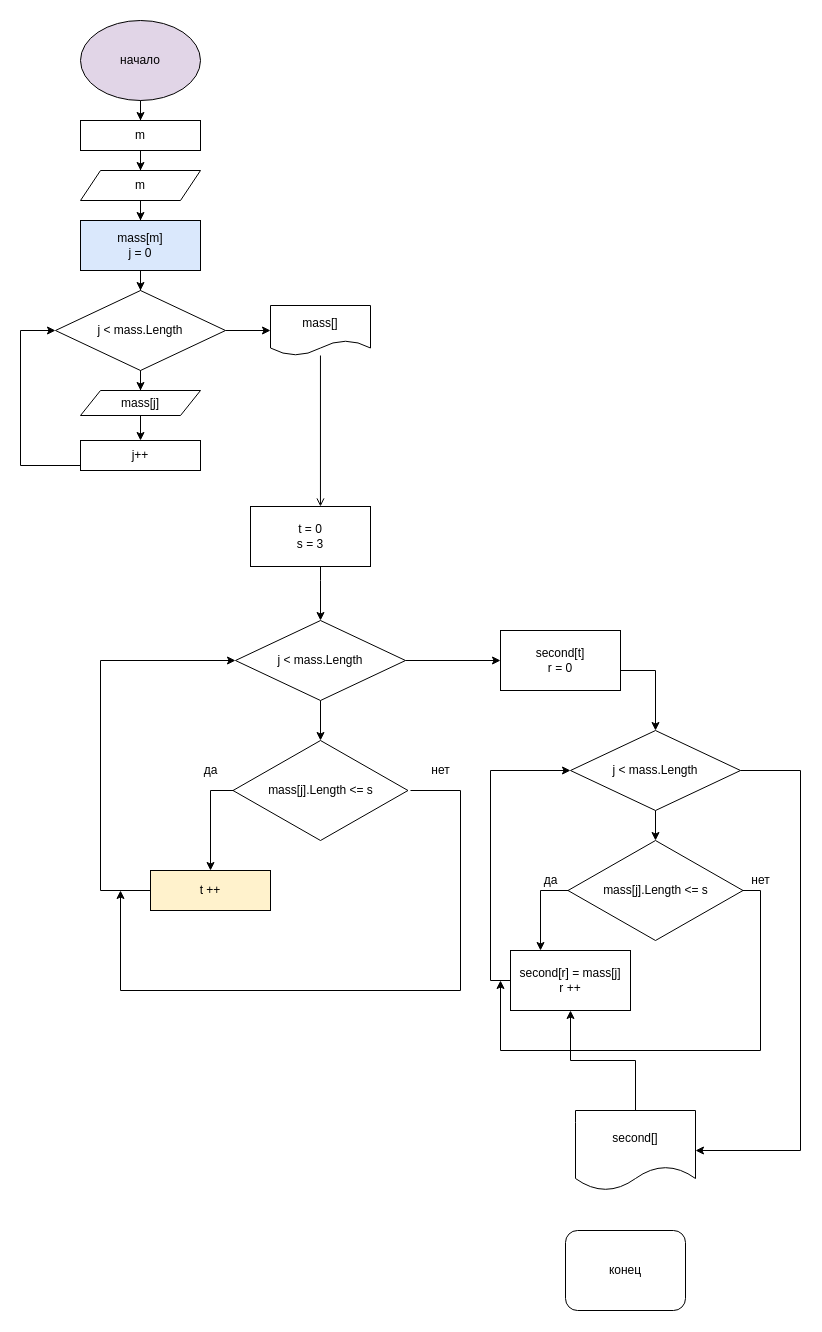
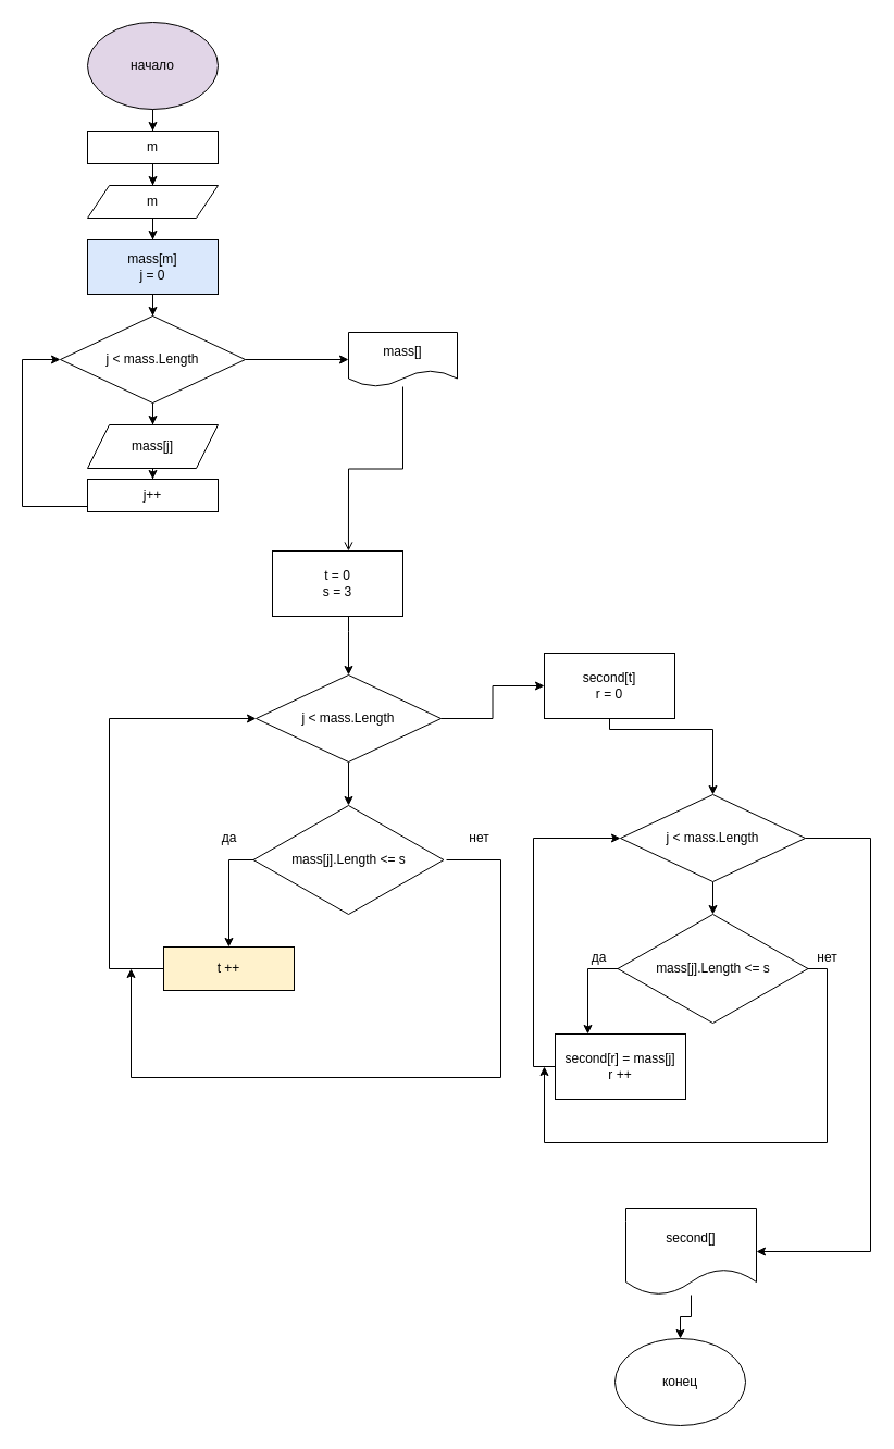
  <mxCell id="0" />
  <mxCell id="1" parent="0" />
  <mxCell id="2" style="edgeStyle=orthogonalEdgeStyle;rounded=0;orthogonalLoop=1;jettySize=auto;html=1;entryX=0.5;entryY=0;entryDx=0;entryDy=0;" edge="1" parent="1" source="3" target="5"><mxGeometry relative="1" as="geometry" /></mxCell>
  <mxCell id="3" value="начало" style="ellipse;whiteSpace=wrap;html=1;fillColor=#e1d5e7;" vertex="1" parent="1"><mxGeometry x="80" y="20" width="120" height="80" as="geometry" /></mxCell>
  <mxCell id="4" style="edgeStyle=orthogonalEdgeStyle;rounded=0;orthogonalLoop=1;jettySize=auto;html=1;entryX=0.5;entryY=0;entryDx=0;entryDy=0;" edge="1" parent="1" source="5" target="7"><mxGeometry relative="1" as="geometry" /></mxCell>
  <mxCell id="5" value="m" style="rounded=0;whiteSpace=wrap;html=1;" vertex="1" parent="1"><mxGeometry x="80" y="120" width="120" height="30" as="geometry" /></mxCell>
  <mxCell id="6" style="edgeStyle=orthogonalEdgeStyle;rounded=0;orthogonalLoop=1;jettySize=auto;html=1;entryX=0.5;entryY=0;entryDx=0;entryDy=0;" edge="1" parent="1" source="7" target="9"><mxGeometry relative="1" as="geometry" /></mxCell>
  <mxCell id="7" value="m" style="shape=parallelogram;perimeter=parallelogramPerimeter;whiteSpace=wrap;html=1;fixedSize=1;" vertex="1" parent="1"><mxGeometry x="80" y="170" width="120" height="30" as="geometry" /></mxCell>
  <mxCell id="8" style="edgeStyle=orthogonalEdgeStyle;rounded=0;orthogonalLoop=1;jettySize=auto;html=1;entryX=0.5;entryY=0;entryDx=0;entryDy=0;" edge="1" parent="1" source="9" target="12"><mxGeometry relative="1" as="geometry" /></mxCell>
  <mxCell id="9" value="mass[m]&lt;br&gt;j = 0" style="rounded=0;whiteSpace=wrap;html=1;fillColor=#dae8fc;" vertex="1" parent="1"><mxGeometry x="80" y="220" width="120" height="50" as="geometry" /></mxCell>
  <mxCell id="10" value="" style="edgeStyle=orthogonalEdgeStyle;rounded=0;orthogonalLoop=1;jettySize=auto;html=1;" edge="1" parent="1" source="12" target="14"><mxGeometry relative="1" as="geometry" /></mxCell>
  <mxCell id="11" style="edgeStyle=orthogonalEdgeStyle;rounded=0;orthogonalLoop=1;jettySize=auto;html=1;entryX=0;entryY=0.5;entryDx=0;entryDy=0;" edge="1" parent="1" source="12" target="18"><mxGeometry relative="1" as="geometry" /></mxCell>
  <mxCell id="12" value="j &amp;lt; mass.Length" style="rhombus;whiteSpace=wrap;html=1;" vertex="1" parent="1"><mxGeometry x="55" y="290" width="170" height="80" as="geometry" /></mxCell>
  <mxCell id="13" value="" style="edgeStyle=orthogonalEdgeStyle;rounded=0;orthogonalLoop=1;jettySize=auto;html=1;" edge="1" parent="1" source="14" target="16"><mxGeometry relative="1" as="geometry" /></mxCell>
- <mxCell id="14" value="mass[j]" style="shape=parallelogram;perimeter=parallelogramPerimeter;whiteSpace=wrap;html=1;fixedSize=1;" vertex="1" parent="1"><mxGeometry x="80" y="390" width="120" height="25" as="geometry" /></mxCell>
+ <mxCell id="14" value="mass[j]" style="shape=parallelogram;perimeter=parallelogramPerimeter;whiteSpace=wrap;html=1;fixedSize=1;" vertex="1" parent="1"><mxGeometry x="80" y="390" width="120" height="40" as="geometry" /></mxCell>
  <mxCell id="15" style="edgeStyle=orthogonalEdgeStyle;rounded=0;orthogonalLoop=1;jettySize=auto;html=1;entryX=0;entryY=0.5;entryDx=0;entryDy=0;" edge="1" parent="1" source="16" target="12"><mxGeometry relative="1" as="geometry"><mxPoint x="50" y="320" as="targetPoint" /><Array as="points"><mxPoint x="20" y="465" /><mxPoint x="20" y="330" /></Array></mxGeometry></mxCell>
  <mxCell id="16" value="j++" style="rounded=0;whiteSpace=wrap;html=1;" vertex="1" parent="1"><mxGeometry x="80" y="440" width="120" height="30" as="geometry" /></mxCell>
  <mxCell id="17" style="edgeStyle=orthogonalEdgeStyle;rounded=0;orthogonalLoop=1;jettySize=auto;html=1;entryX=0.583;entryY=0;entryDx=0;entryDy=0;entryPerimeter=0;endArrow=open;" edge="1" parent="1" source="18" target="20"><mxGeometry relative="1" as="geometry" /></mxCell>
- <mxCell id="18" value="mass[]" style="shape=document;whiteSpace=wrap;html=1;boundedLbl=1;" vertex="1" parent="1"><mxGeometry x="270" y="305" width="100" height="50" as="geometry" /></mxCell>
+ <mxCell id="18" value="mass[]" style="shape=document;whiteSpace=wrap;html=1;boundedLbl=1;" vertex="1" parent="1"><mxGeometry x="320" y="305" width="100" height="50" as="geometry" /></mxCell>
  <mxCell id="19" value="" style="edgeStyle=orthogonalEdgeStyle;rounded=0;orthogonalLoop=1;jettySize=auto;html=1;" edge="1" parent="1" source="20" target="23"><mxGeometry relative="1" as="geometry"><Array as="points"><mxPoint x="320" y="580" /><mxPoint x="320" y="580" /></Array></mxGeometry></mxCell>
  <mxCell id="20" value="t = 0&lt;br&gt;s = 3" style="rounded=0;whiteSpace=wrap;html=1;" vertex="1" parent="1"><mxGeometry x="250" y="506" width="120" height="60" as="geometry" /></mxCell>
  <mxCell id="21" value="" style="edgeStyle=orthogonalEdgeStyle;rounded=0;orthogonalLoop=1;jettySize=auto;html=1;" edge="1" parent="1" source="23" target="26"><mxGeometry relative="1" as="geometry" /></mxCell>
  <mxCell id="22" value="" style="edgeStyle=orthogonalEdgeStyle;rounded=0;orthogonalLoop=1;jettySize=auto;html=1;" edge="1" parent="1" source="23" target="32"><mxGeometry relative="1" as="geometry" /></mxCell>
  <mxCell id="23" value="j &amp;lt; mass.Length" style="rhombus;whiteSpace=wrap;html=1;" vertex="1" parent="1"><mxGeometry x="235" y="620" width="170" height="80" as="geometry" /></mxCell>
  <mxCell id="24" value="" style="edgeStyle=orthogonalEdgeStyle;rounded=0;orthogonalLoop=1;jettySize=auto;html=1;" edge="1" parent="1" source="26" target="28"><mxGeometry relative="1" as="geometry"><Array as="points"><mxPoint x="210" y="790" /></Array></mxGeometry></mxCell>
  <mxCell id="25" style="edgeStyle=orthogonalEdgeStyle;rounded=0;orthogonalLoop=1;jettySize=auto;html=1;" edge="1" parent="1"><mxGeometry relative="1" as="geometry"><mxPoint x="120" y="890" as="targetPoint" /><mxPoint x="410" y="790" as="sourcePoint" /><Array as="points"><mxPoint x="460" y="990" /><mxPoint x="120" y="990" /></Array></mxGeometry></mxCell>
  <mxCell id="26" value="mass[j].Length &amp;lt;= s" style="rhombus;whiteSpace=wrap;html=1;" vertex="1" parent="1"><mxGeometry x="232.5" y="740" width="175" height="100" as="geometry" /></mxCell>
  <mxCell id="27" style="edgeStyle=orthogonalEdgeStyle;rounded=0;orthogonalLoop=1;jettySize=auto;html=1;entryX=0;entryY=0.5;entryDx=0;entryDy=0;" edge="1" parent="1" source="28" target="23"><mxGeometry relative="1" as="geometry"><Array as="points"><mxPoint x="100" y="890" /><mxPoint x="100" y="660" /></Array></mxGeometry></mxCell>
  <mxCell id="28" value="t ++" style="rounded=0;whiteSpace=wrap;html=1;fillColor=#fff2cc;" vertex="1" parent="1"><mxGeometry x="150" y="870" width="120" height="40" as="geometry" /></mxCell>
  <mxCell id="29" value="да" style="text;html=1;align=center;verticalAlign=middle;resizable=0;points=[];autosize=1;strokeColor=none;fillColor=none;" vertex="1" parent="1"><mxGeometry x="195" y="760" width="30" height="20" as="geometry" /></mxCell>
  <mxCell id="30" value="нет" style="text;html=1;align=center;verticalAlign=middle;resizable=0;points=[];autosize=1;strokeColor=none;fillColor=none;" vertex="1" parent="1"><mxGeometry x="425" y="760" width="30" height="20" as="geometry" /></mxCell>
  <mxCell id="31" style="edgeStyle=orthogonalEdgeStyle;rounded=0;orthogonalLoop=1;jettySize=auto;html=1;entryX=0.5;entryY=0;entryDx=0;entryDy=0;" edge="1" parent="1" source="32" target="35"><mxGeometry relative="1" as="geometry"><mxPoint x="660" y="720" as="targetPoint" /><Array as="points"><mxPoint x="655" y="670" /></Array></mxGeometry></mxCell>
- <mxCell id="32" value="second[t]&lt;br&gt;r = 0" style="rounded=0;whiteSpace=wrap;html=1;" vertex="1" parent="1"><mxGeometry x="500" y="630" width="120" height="60" as="geometry" /></mxCell>
+ <mxCell id="32" value="second[t]&lt;br&gt;r = 0" style="rounded=0;whiteSpace=wrap;html=1;" vertex="1" parent="1"><mxGeometry x="500" y="600" width="120" height="60" as="geometry" /></mxCell>
  <mxCell id="33" value="" style="edgeStyle=orthogonalEdgeStyle;rounded=0;orthogonalLoop=1;jettySize=auto;html=1;" edge="1" parent="1" source="35" target="38"><mxGeometry relative="1" as="geometry" /></mxCell>
  <mxCell id="34" style="edgeStyle=orthogonalEdgeStyle;rounded=0;orthogonalLoop=1;jettySize=auto;html=1;entryX=1;entryY=0.5;entryDx=0;entryDy=0;" edge="1" parent="1" source="35" target="44"><mxGeometry relative="1" as="geometry"><Array as="points"><mxPoint x="800" y="770" /><mxPoint x="800" y="1150" /></Array></mxGeometry></mxCell>
  <mxCell id="35" value="j &amp;lt; mass.Length" style="rhombus;whiteSpace=wrap;html=1;" vertex="1" parent="1"><mxGeometry x="570" y="730" width="170" height="80" as="geometry" /></mxCell>
  <mxCell id="36" style="edgeStyle=orthogonalEdgeStyle;rounded=0;orthogonalLoop=1;jettySize=auto;html=1;" edge="1" parent="1" source="38"><mxGeometry relative="1" as="geometry"><mxPoint x="540" y="950" as="targetPoint" /><Array as="points"><mxPoint x="540" y="890" /></Array></mxGeometry></mxCell>
  <mxCell id="37" style="edgeStyle=orthogonalEdgeStyle;rounded=0;orthogonalLoop=1;jettySize=auto;html=1;" edge="1" parent="1" source="38"><mxGeometry relative="1" as="geometry"><mxPoint x="500" y="980" as="targetPoint" /><Array as="points"><mxPoint x="760" y="890" /><mxPoint x="760" y="1050" /><mxPoint x="500" y="1050" /></Array></mxGeometry></mxCell>
  <mxCell id="38" value="mass[j].Length &amp;lt;= s" style="rhombus;whiteSpace=wrap;html=1;" vertex="1" parent="1"><mxGeometry x="567.5" y="840" width="175" height="100" as="geometry" /></mxCell>
  <mxCell id="39" style="edgeStyle=orthogonalEdgeStyle;rounded=0;orthogonalLoop=1;jettySize=auto;html=1;entryX=0;entryY=0.5;entryDx=0;entryDy=0;" edge="1" parent="1" source="40" target="35"><mxGeometry relative="1" as="geometry"><Array as="points"><mxPoint x="490" y="980" /><mxPoint x="490" y="770" /></Array></mxGeometry></mxCell>
  <mxCell id="40" value="second[r] = mass[j]&lt;br&gt;r ++" style="rounded=0;whiteSpace=wrap;html=1;" vertex="1" parent="1"><mxGeometry x="510" y="950" width="120" height="60" as="geometry" /></mxCell>
  <mxCell id="41" value="да" style="text;html=1;align=center;verticalAlign=middle;resizable=0;points=[];autosize=1;strokeColor=none;fillColor=none;" vertex="1" parent="1"><mxGeometry x="535" y="870" width="30" height="20" as="geometry" /></mxCell>
  <mxCell id="42" value="нет" style="text;html=1;align=center;verticalAlign=middle;resizable=0;points=[];autosize=1;strokeColor=none;fillColor=none;" vertex="1" parent="1"><mxGeometry x="745" y="870" width="30" height="20" as="geometry" /></mxCell>
- <mxCell id="43" value="" style="edgeStyle=orthogonalEdgeStyle;rounded=0;orthogonalLoop=1;jettySize=auto;html=1;" edge="1" parent="1" source="44" target="40"><mxGeometry relative="1" as="geometry" /></mxCell>
+ <mxCell id="43" value="" style="edgeStyle=orthogonalEdgeStyle;rounded=0;orthogonalLoop=1;jettySize=auto;html=1;" edge="1" parent="1" source="44" target="45"><mxGeometry relative="1" as="geometry" /></mxCell>
  <mxCell id="44" value="second[]" style="shape=document;whiteSpace=wrap;html=1;boundedLbl=1;" vertex="1" parent="1"><mxGeometry x="575" y="1110" width="120" height="80" as="geometry" /></mxCell>
- <mxCell id="45" value="конец" style="whiteSpace=wrap;html=1;rounded=1;" vertex="1" parent="1"><mxGeometry x="565" y="1230" width="120" height="80" as="geometry" /></mxCell>
+ <mxCell id="45" value="конец" style="ellipse;whiteSpace=wrap;html=1;" vertex="1" parent="1"><mxGeometry x="565" y="1230" width="120" height="80" as="geometry" /></mxCell>
